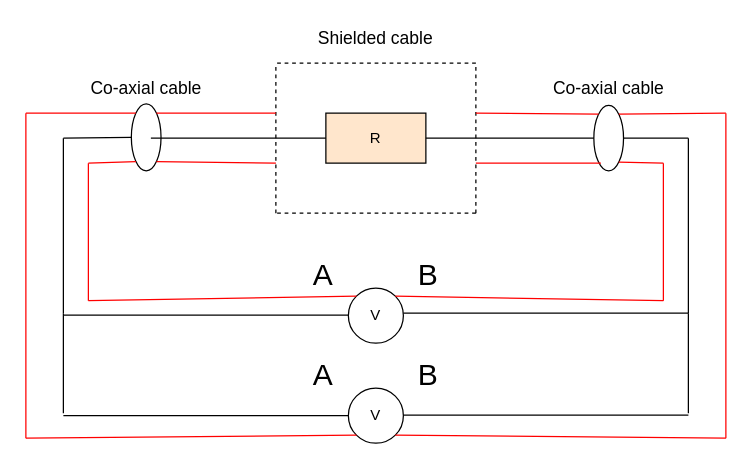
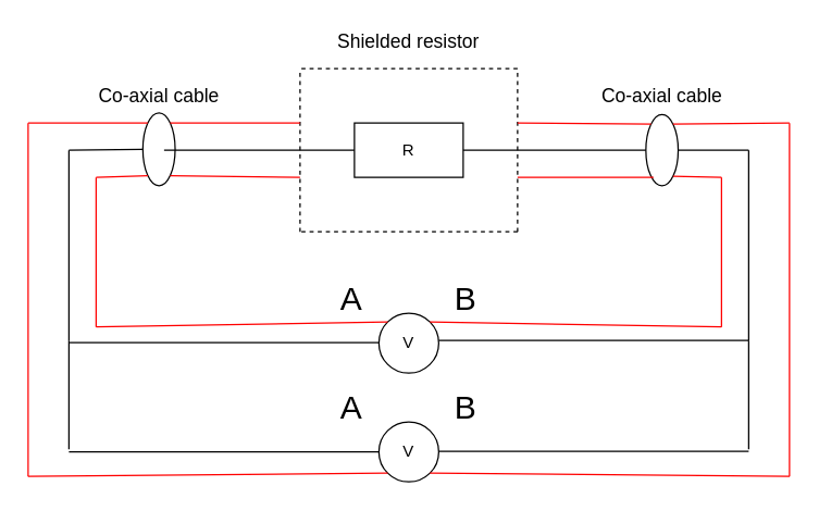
  <mxCell id="0" />
  <mxCell id="1" parent="0" />
  <mxCell id="2" value="" style="ellipse;whiteSpace=wrap;html=1;rotation=-90;" vertex="1" parent="1"><mxGeometry x="89.38" y="97.51" width="53.75" height="23.75" as="geometry" /></mxCell>
- <mxCell id="3" value="R" style="rounded=0;whiteSpace=wrap;html=1;fillColor=#ffe6cc;" vertex="1" parent="1"><mxGeometry x="260" y="90" width="80" height="40" as="geometry" /></mxCell>
+ <mxCell id="3" value="R" style="rounded=0;whiteSpace=wrap;html=1;" vertex="1" parent="1"><mxGeometry x="260" y="90" width="80" height="40" as="geometry" /></mxCell>
  <mxCell id="4" value="" style="endArrow=none;dashed=1;html=1;" edge="1" parent="1"><mxGeometry width="50" height="50" relative="1" as="geometry"><mxPoint x="220" y="170" as="sourcePoint" /><mxPoint x="220" y="50" as="targetPoint" /></mxGeometry></mxCell>
  <mxCell id="5" value="" style="endArrow=none;dashed=1;html=1;" edge="1" parent="1"><mxGeometry width="50" height="50" relative="1" as="geometry"><mxPoint x="380" y="170" as="sourcePoint" /><mxPoint x="380" y="50" as="targetPoint" /></mxGeometry></mxCell>
  <mxCell id="6" value="" style="endArrow=none;dashed=1;html=1;" edge="1" parent="1"><mxGeometry width="50" height="50" relative="1" as="geometry"><mxPoint x="380" y="170" as="sourcePoint" /><mxPoint x="220" y="170" as="targetPoint" /></mxGeometry></mxCell>
  <mxCell id="7" value="" style="endArrow=none;dashed=1;html=1;" edge="1" parent="1"><mxGeometry width="50" height="50" relative="1" as="geometry"><mxPoint x="380" y="50" as="sourcePoint" /><mxPoint x="220" y="50" as="targetPoint" /></mxGeometry></mxCell>
  <mxCell id="8" value="" style="endArrow=none;html=1;entryX=0;entryY=0.5;entryDx=0;entryDy=0;" edge="1" parent="1" target="3"><mxGeometry width="50" height="50" relative="1" as="geometry"><mxPoint x="120" y="110" as="sourcePoint" /><mxPoint x="180" y="85" as="targetPoint" /></mxGeometry></mxCell>
  <mxCell id="9" value="" style="endArrow=none;html=1;" edge="1" parent="1" target="2"><mxGeometry width="50" height="50" relative="1" as="geometry"><mxPoint x="50" y="110" as="sourcePoint" /><mxPoint x="90" y="110" as="targetPoint" /></mxGeometry></mxCell>
  <mxCell id="10" value="" style="endArrow=none;html=1;" edge="1" parent="1"><mxGeometry width="50" height="50" relative="1" as="geometry"><mxPoint x="50" y="250" as="sourcePoint" /><mxPoint x="50" y="110" as="targetPoint" /></mxGeometry></mxCell>
  <mxCell id="11" value="" style="endArrow=none;html=1;" edge="1" parent="1"><mxGeometry width="50" height="50" relative="1" as="geometry"><mxPoint x="50" y="251.5" as="sourcePoint" /><mxPoint x="280" y="251.5" as="targetPoint" /></mxGeometry></mxCell>
  <mxCell id="12" value="V" style="ellipse;whiteSpace=wrap;html=1;aspect=fixed;" vertex="1" parent="1"><mxGeometry x="278" y="230" width="44" height="44" as="geometry" /></mxCell>
  <mxCell id="13" value="" style="endArrow=none;html=1;" edge="1" parent="1"><mxGeometry width="50" height="50" relative="1" as="geometry"><mxPoint x="322" y="250" as="sourcePoint" /><mxPoint x="550" y="250" as="targetPoint" /></mxGeometry></mxCell>
  <mxCell id="14" value="" style="endArrow=none;html=1;" edge="1" parent="1"><mxGeometry width="50" height="50" relative="1" as="geometry"><mxPoint x="340" y="110" as="sourcePoint" /><mxPoint x="550" y="110" as="targetPoint" /></mxGeometry></mxCell>
  <mxCell id="15" value="" style="ellipse;whiteSpace=wrap;html=1;rotation=-90;" vertex="1" parent="1"><mxGeometry x="460" y="98.13" width="52.5" height="23.75" as="geometry" /></mxCell>
  <mxCell id="16" value="" style="endArrow=none;html=1;" edge="1" parent="1"><mxGeometry width="50" height="50" relative="1" as="geometry"><mxPoint x="550" y="250" as="sourcePoint" /><mxPoint x="550" y="110" as="targetPoint" /></mxGeometry></mxCell>
  <mxCell id="17" value="V" style="ellipse;whiteSpace=wrap;html=1;aspect=fixed;" vertex="1" parent="1"><mxGeometry x="278" y="310" width="44" height="44" as="geometry" /></mxCell>
  <mxCell id="18" value="" style="endArrow=none;html=1;" edge="1" parent="1"><mxGeometry width="50" height="50" relative="1" as="geometry"><mxPoint x="50" y="330" as="sourcePoint" /><mxPoint x="50" y="250" as="targetPoint" /></mxGeometry></mxCell>
  <mxCell id="19" value="" style="endArrow=none;html=1;entryX=0;entryY=0.5;entryDx=0;entryDy=0;" edge="1" parent="1" target="17"><mxGeometry width="50" height="50" relative="1" as="geometry"><mxPoint x="50" y="332" as="sourcePoint" /><mxPoint x="100" y="290" as="targetPoint" /></mxGeometry></mxCell>
  <mxCell id="20" value="" style="endArrow=none;html=1;entryX=0;entryY=0.5;entryDx=0;entryDy=0;" edge="1" parent="1"><mxGeometry width="50" height="50" relative="1" as="geometry"><mxPoint x="322" y="331.5" as="sourcePoint" /><mxPoint x="550" y="331.5" as="targetPoint" /></mxGeometry></mxCell>
  <mxCell id="21" value="" style="endArrow=none;html=1;" edge="1" parent="1"><mxGeometry width="50" height="50" relative="1" as="geometry"><mxPoint x="550" y="250" as="sourcePoint" /><mxPoint x="550" y="330" as="targetPoint" /></mxGeometry></mxCell>
  <mxCell id="22" value="" style="endArrow=none;html=1;strokeColor=#FF0000;entryX=0;entryY=0;entryDx=0;entryDy=0;" edge="1" parent="1" target="12"><mxGeometry width="50" height="50" relative="1" as="geometry"><mxPoint x="70" y="240" as="sourcePoint" /><mxPoint x="270" y="240" as="targetPoint" /></mxGeometry></mxCell>
  <mxCell id="23" value="" style="endArrow=none;html=1;strokeColor=#FF0000;" edge="1" parent="1"><mxGeometry width="50" height="50" relative="1" as="geometry"><mxPoint x="70" y="240" as="sourcePoint" /><mxPoint x="70" y="130" as="targetPoint" /></mxGeometry></mxCell>
  <mxCell id="24" value="" style="endArrow=none;html=1;entryX=0;entryY=0;entryDx=0;entryDy=0;strokeColor=#FF0000;" edge="1" parent="1" target="2"><mxGeometry width="50" height="50" relative="1" as="geometry"><mxPoint x="70" y="130" as="sourcePoint" /><mxPoint x="120" y="80" as="targetPoint" /></mxGeometry></mxCell>
  <mxCell id="25" value="" style="endArrow=none;html=1;strokeColor=#FF0000;exitX=0;exitY=1;exitDx=0;exitDy=0;" edge="1" parent="1" source="2"><mxGeometry width="50" height="50" relative="1" as="geometry"><mxPoint x="130" y="130" as="sourcePoint" /><mxPoint x="220" y="130" as="targetPoint" /></mxGeometry></mxCell>
  <mxCell id="26" value="" style="endArrow=none;html=1;strokeColor=#FF0000;" edge="1" parent="1"><mxGeometry width="50" height="50" relative="1" as="geometry"><mxPoint x="380" y="130" as="sourcePoint" /><mxPoint x="480" y="130" as="targetPoint" /></mxGeometry></mxCell>
  <mxCell id="27" value="" style="endArrow=none;html=1;strokeColor=#FF0000;exitX=0;exitY=1;exitDx=0;exitDy=0;" edge="1" parent="1" source="15"><mxGeometry width="50" height="50" relative="1" as="geometry"><mxPoint x="500" y="130" as="sourcePoint" /><mxPoint x="530" y="130" as="targetPoint" /></mxGeometry></mxCell>
  <mxCell id="28" value="" style="endArrow=none;html=1;strokeColor=#FF0000;exitX=1;exitY=0;exitDx=0;exitDy=0;" edge="1" parent="1" source="12"><mxGeometry width="50" height="50" relative="1" as="geometry"><mxPoint x="330" y="240" as="sourcePoint" /><mxPoint x="530" y="240" as="targetPoint" /></mxGeometry></mxCell>
  <mxCell id="29" value="" style="endArrow=none;html=1;strokeColor=#FF0000;" edge="1" parent="1"><mxGeometry width="50" height="50" relative="1" as="geometry"><mxPoint x="530" y="130" as="sourcePoint" /><mxPoint x="530" y="240" as="targetPoint" /></mxGeometry></mxCell>
  <mxCell id="30" value="" style="endArrow=none;html=1;strokeColor=#FF0000;" edge="1" parent="1"><mxGeometry width="50" height="50" relative="1" as="geometry"><mxPoint x="20" y="90" as="sourcePoint" /><mxPoint x="108" y="90" as="targetPoint" /></mxGeometry></mxCell>
  <mxCell id="31" value="" style="endArrow=none;html=1;strokeColor=#FF0000;" edge="1" parent="1"><mxGeometry width="50" height="50" relative="1" as="geometry"><mxPoint x="20" y="350" as="sourcePoint" /><mxPoint x="20" y="90" as="targetPoint" /></mxGeometry></mxCell>
  <mxCell id="32" value="" style="endArrow=none;html=1;strokeColor=#FF0000;" edge="1" parent="1"><mxGeometry width="50" height="50" relative="1" as="geometry"><mxPoint x="580" y="90" as="sourcePoint" /><mxPoint x="580" y="350" as="targetPoint" /></mxGeometry></mxCell>
  <mxCell id="33" value="" style="endArrow=none;html=1;strokeColor=#FF0000;exitX=1;exitY=1;exitDx=0;exitDy=0;" edge="1" parent="1" source="15"><mxGeometry width="50" height="50" relative="1" as="geometry"><mxPoint x="500" y="80" as="sourcePoint" /><mxPoint x="580" y="90" as="targetPoint" /></mxGeometry></mxCell>
  <mxCell id="34" value="" style="endArrow=none;html=1;strokeColor=#FF0000;entryX=1;entryY=0;entryDx=0;entryDy=0;" edge="1" parent="1" target="15"><mxGeometry width="50" height="50" relative="1" as="geometry"><mxPoint x="380" y="90" as="sourcePoint" /><mxPoint x="450" y="90" as="targetPoint" /></mxGeometry></mxCell>
  <mxCell id="35" value="" style="endArrow=none;html=1;strokeColor=#FF0000;exitX=1;exitY=1;exitDx=0;exitDy=0;" edge="1" parent="1" source="17"><mxGeometry width="50" height="50" relative="1" as="geometry"><mxPoint x="360" y="350" as="sourcePoint" /><mxPoint x="580" y="350" as="targetPoint" /></mxGeometry></mxCell>
  <mxCell id="36" value="" style="endArrow=none;html=1;strokeColor=#FF0000;entryX=0;entryY=1;entryDx=0;entryDy=0;" edge="1" parent="1" target="17"><mxGeometry width="50" height="50" relative="1" as="geometry"><mxPoint x="20" y="350" as="sourcePoint" /><mxPoint x="180" y="350" as="targetPoint" /></mxGeometry></mxCell>
  <mxCell id="37" value="" style="endArrow=none;html=1;strokeColor=#FF0000;exitX=1;exitY=1;exitDx=0;exitDy=0;" edge="1" parent="1" source="2"><mxGeometry width="50" height="50" relative="1" as="geometry"><mxPoint x="70" y="70" as="sourcePoint" /><mxPoint x="220" y="90" as="targetPoint" /></mxGeometry></mxCell>
  <mxCell id="38" value="&lt;font style=&quot;font-size: 24px&quot;&gt;A&lt;/font&gt;" style="text;html=1;strokeColor=none;fillColor=none;align=center;verticalAlign=middle;whiteSpace=wrap;rounded=0;" vertex="1" parent="1"><mxGeometry x="238" y="210" width="40" height="20" as="geometry" /></mxCell>
  <mxCell id="39" value="&lt;font style=&quot;font-size: 24px&quot;&gt;B&lt;/font&gt;" style="text;html=1;strokeColor=none;fillColor=none;align=center;verticalAlign=middle;whiteSpace=wrap;rounded=0;" vertex="1" parent="1"><mxGeometry x="322" y="210" width="40" height="20" as="geometry" /></mxCell>
  <mxCell id="40" value="&lt;font style=&quot;font-size: 24px&quot;&gt;A&lt;/font&gt;" style="text;html=1;strokeColor=none;fillColor=none;align=center;verticalAlign=middle;whiteSpace=wrap;rounded=0;" vertex="1" parent="1"><mxGeometry x="238" y="290" width="40" height="20" as="geometry" /></mxCell>
  <mxCell id="41" value="&lt;font style=&quot;font-size: 24px&quot;&gt;B&lt;/font&gt;" style="text;html=1;strokeColor=none;fillColor=none;align=center;verticalAlign=middle;whiteSpace=wrap;rounded=0;" vertex="1" parent="1"><mxGeometry x="322" y="290" width="40" height="20" as="geometry" /></mxCell>
  <mxCell id="42" value="&lt;font style=&quot;font-size: 14px&quot;&gt;Co-axial cable&lt;/font&gt;" style="text;html=1;strokeColor=none;fillColor=none;align=center;verticalAlign=middle;whiteSpace=wrap;rounded=0;" vertex="1" parent="1"><mxGeometry x="40.95" y="60" width="150.62" height="20" as="geometry" /></mxCell>
  <mxCell id="43" value="&lt;font style=&quot;font-size: 14px&quot;&gt;Co-axial cable&lt;/font&gt;" style="text;html=1;strokeColor=none;fillColor=none;align=center;verticalAlign=middle;whiteSpace=wrap;rounded=0;" vertex="1" parent="1"><mxGeometry x="410.94" y="60" width="150.62" height="20" as="geometry" /></mxCell>
- <mxCell id="44" value="&lt;font style=&quot;font-size: 14px&quot;&gt;Shielded cable&lt;/font&gt;" style="text;html=1;strokeColor=none;fillColor=none;align=center;verticalAlign=middle;whiteSpace=wrap;rounded=0;" vertex="1" parent="1"><mxGeometry x="220" y="20" width="160" height="20" as="geometry" /></mxCell>
+ <mxCell id="44" value="&lt;font style=&quot;font-size: 14px&quot;&gt;Shielded resistor&lt;/font&gt;" style="text;html=1;strokeColor=none;fillColor=none;align=center;verticalAlign=middle;whiteSpace=wrap;rounded=0;" vertex="1" parent="1"><mxGeometry x="220" y="20" width="160" height="20" as="geometry" /></mxCell>
